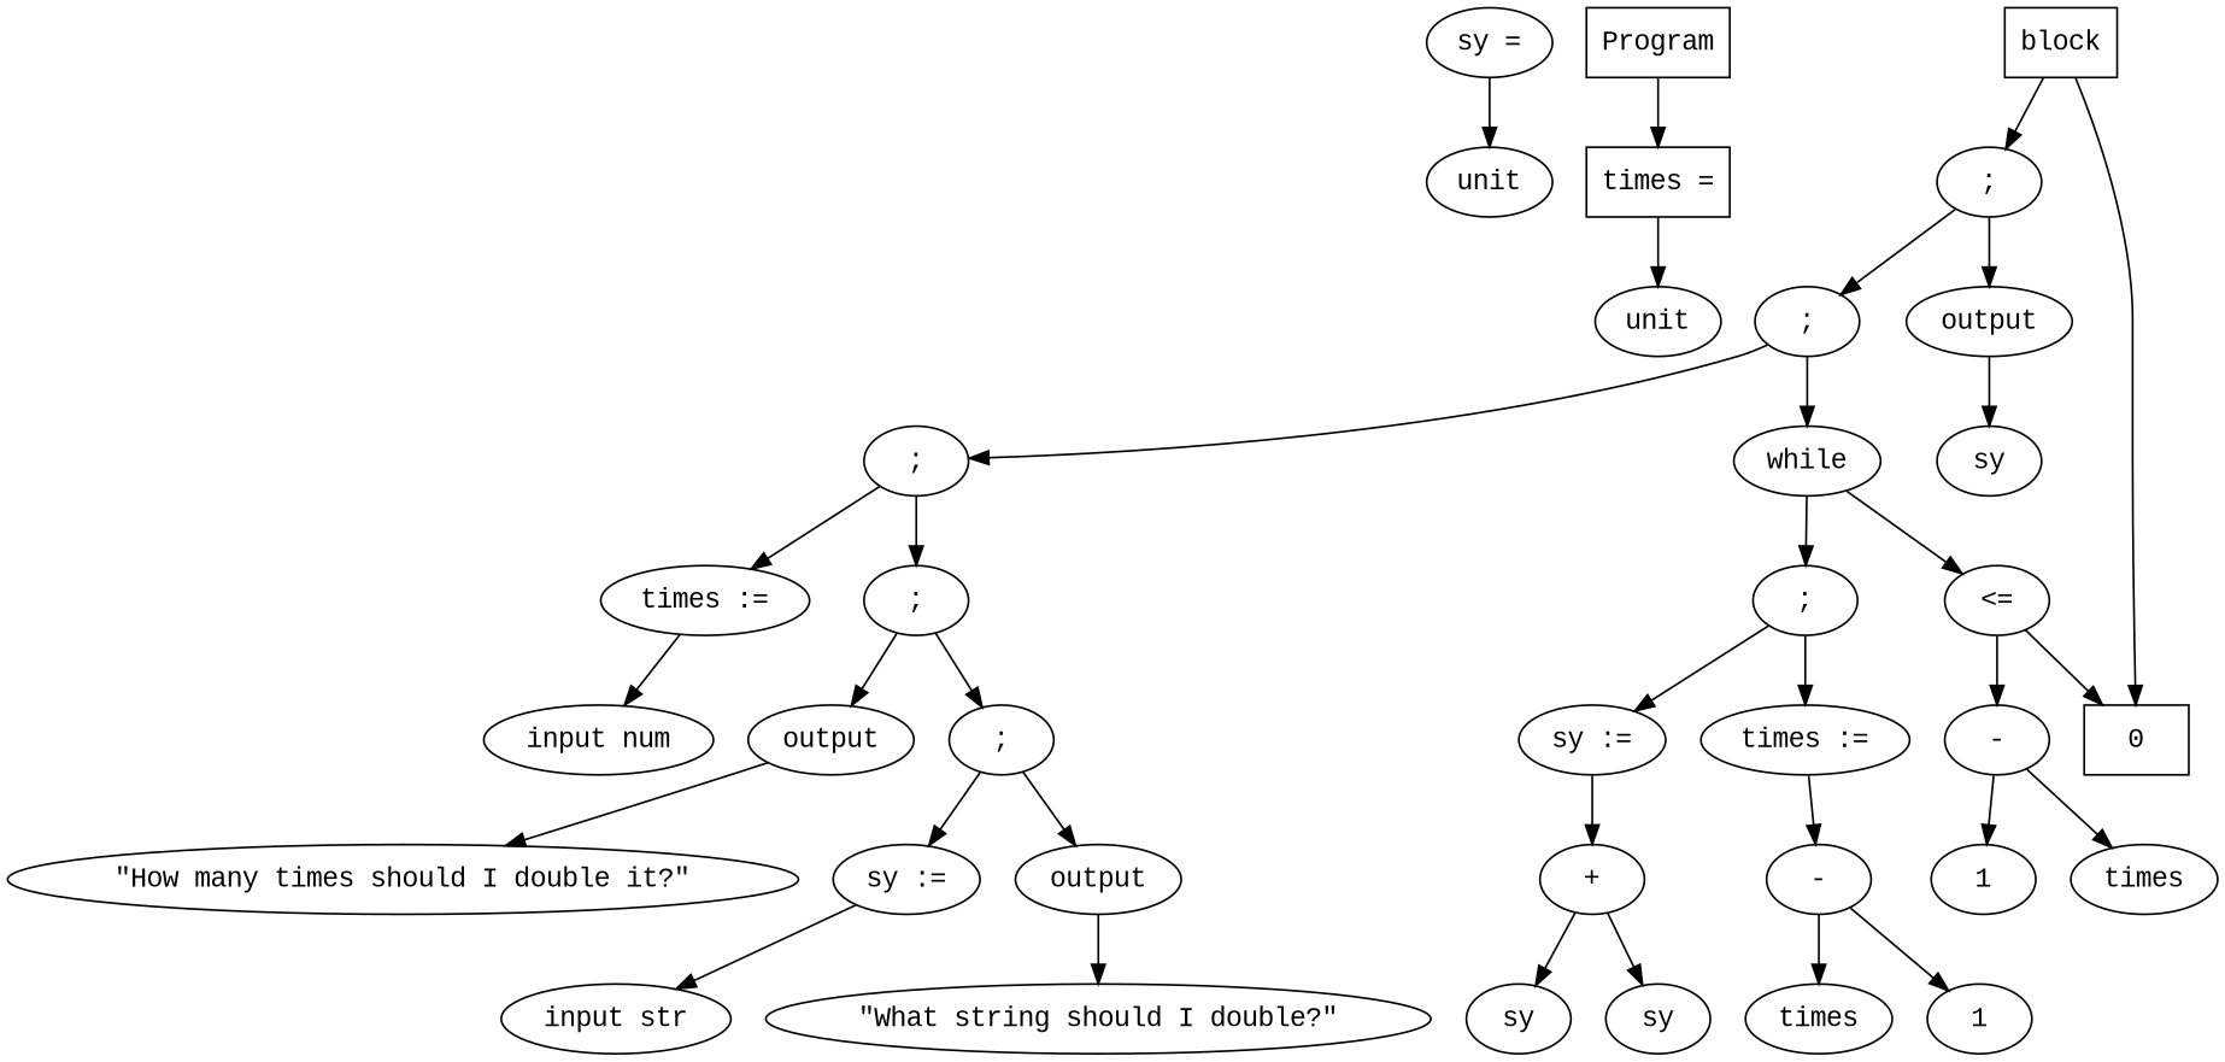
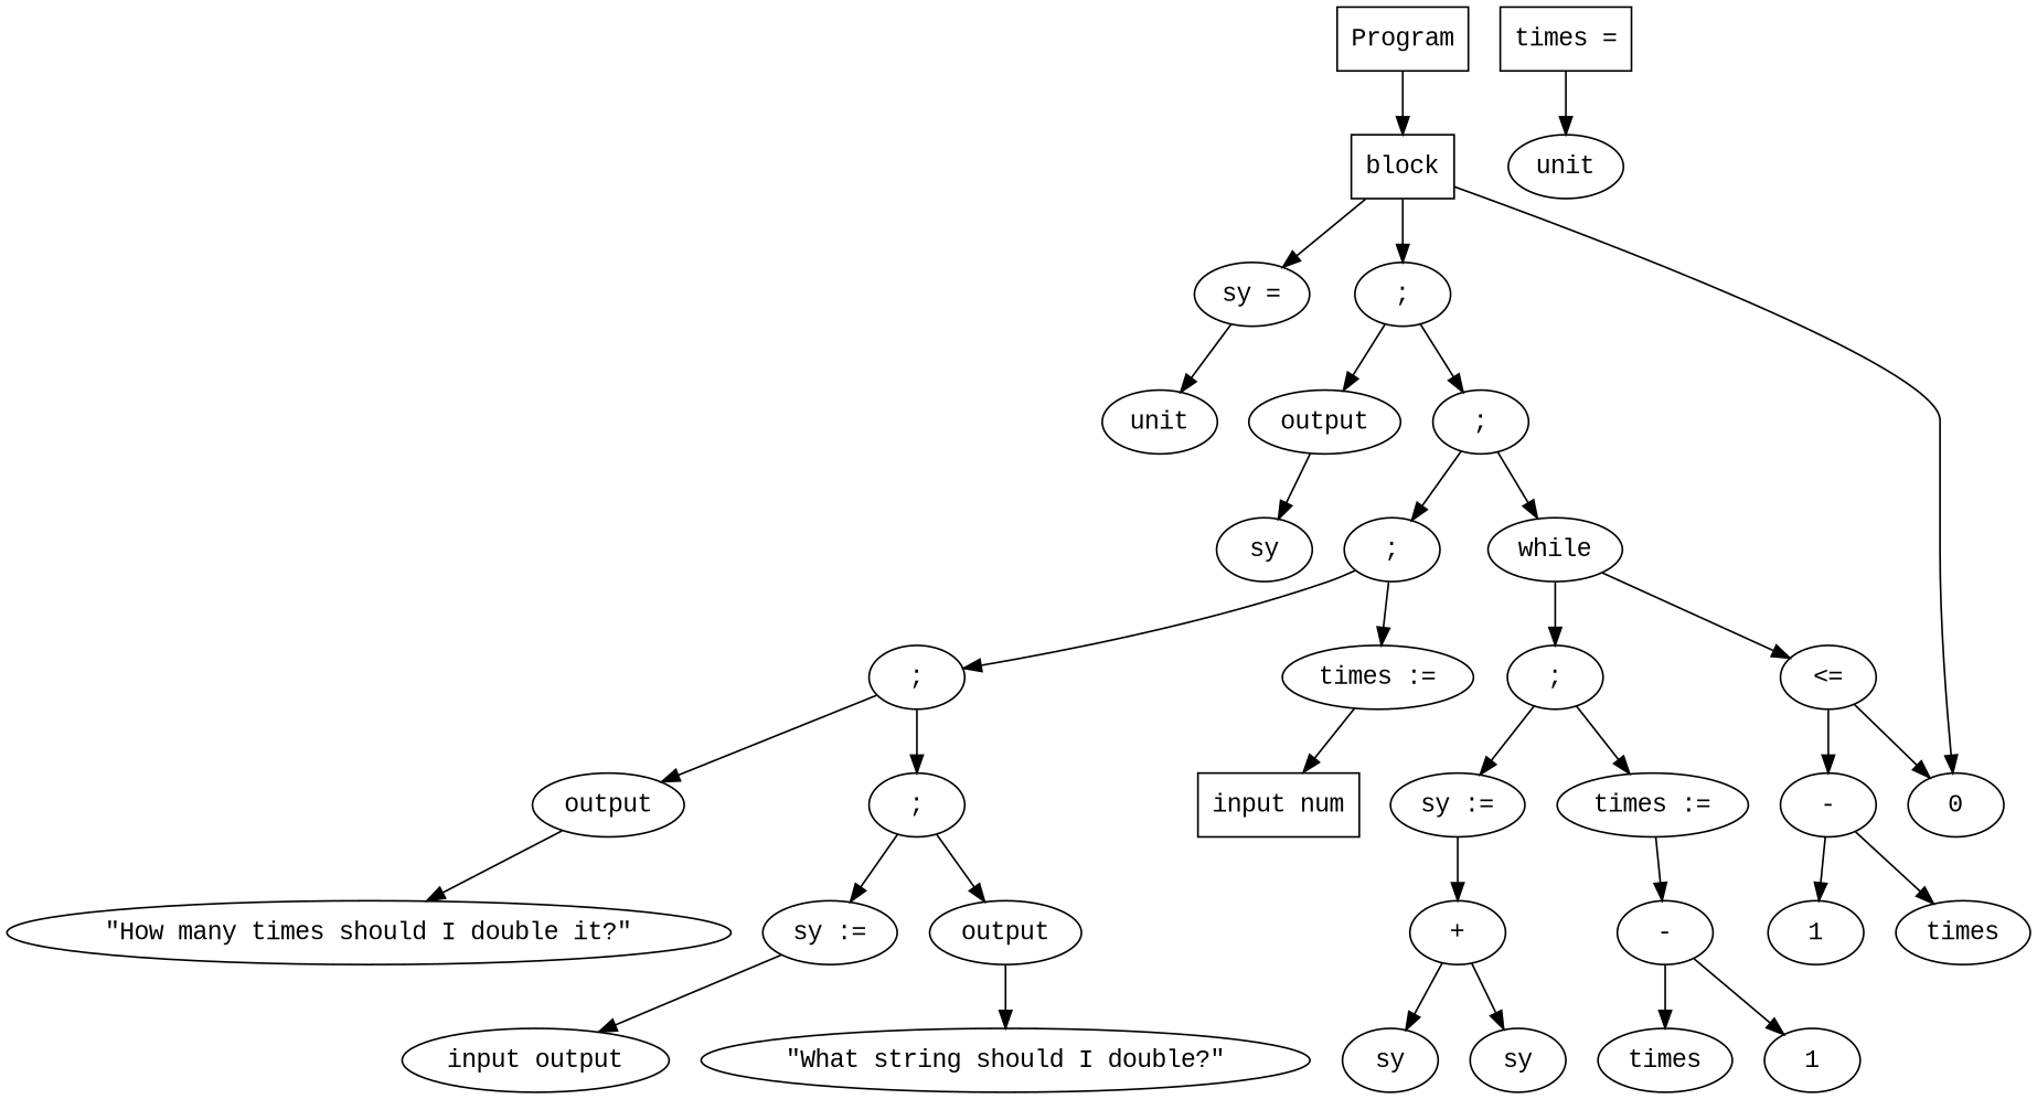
  digraph {
    fontname="Liberation Mono"
    node [fontname="Liberation Mono"]
    edge [fontname="Liberation Mono"]
    n1 [label=unit]
    n2 [label="sy ="]
    n3 [label=unit]
    n4 [label="times =" shape=box]
    n5 [label="\"What string should I double?\""]
    n6 [label=output]
-   n7 [label="input str"]
+   n7 [label="input output"]
    n8 [label="sy :="]
    n9 [label=";"]
    n10 [label="\"How many times should I double it?\""]
    n11 [label=output]
    n12 [label=";"]
-   n13 [label="input num"]
+   n13 [label="input num" shape=box]
    n14 [label="times :="]
    n15 [label=";"]
-   n16 [label=0 shape=box]
+   n16 [label=0]
    n17 [label=times]
    n18 [label=1]
    n19 [label="-"]
    n20 [label="<="]
    n21 [label=sy]
    n22 [label=sy]
    n23 [label="+"]
    n24 [label="sy :="]
    n25 [label=times]
    n26 [label=1]
    n27 [label="-"]
    n28 [label="times :="]
    n29 [label=";"]
    n30 [label=while]
    n31 [label=";"]
    n32 [label=sy]
    n33 [label=output]
    n34 [label=";"]
    n35 [label=block shape=box]
    n36 [label=Program shape=box]
    n2 -> n1
    n4 -> n3
    n6 -> n5
    n8 -> n7
    n9 -> n6
    n9 -> n8
    n11 -> n10
    n12 -> n9
    n12 -> n11
    n14 -> n13
    n15 -> n12
    n15 -> n14
    n19 -> n17
    n19 -> n18
    n20 -> n16
    n20 -> n19
    n23 -> n21
    n23 -> n22
    n24 -> n23
    n27 -> n25
    n27 -> n26
    n28 -> n27
    n29 -> n24
    n29 -> n28
    n30 -> n20
    n30 -> n29
    n31 -> n15
    n31 -> n30
    n33 -> n32
    n34 -> n31
    n34 -> n33
+   n35 -> n2
    n35 -> n16
    n35 -> n34
-   n36 -> n4
+   n36 -> n35
  }
